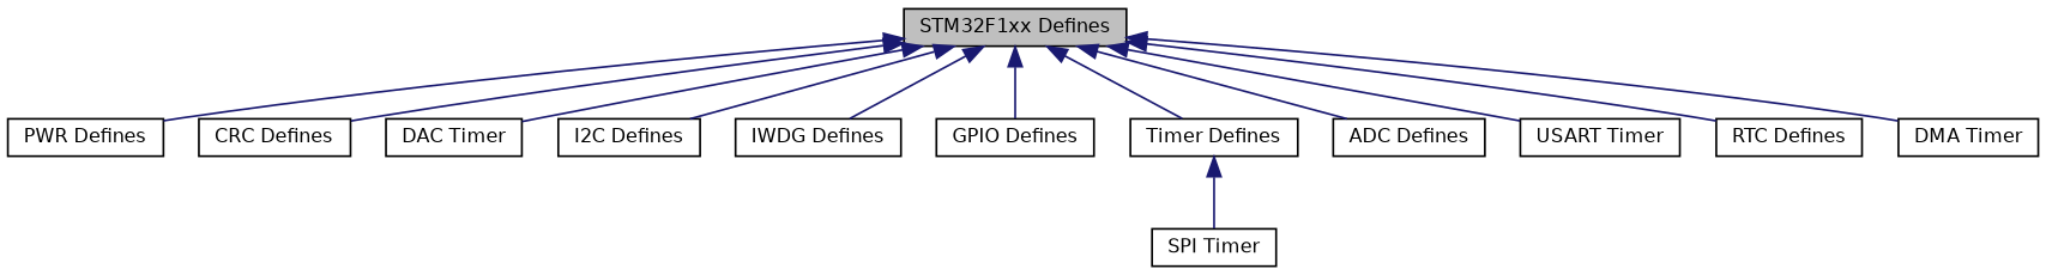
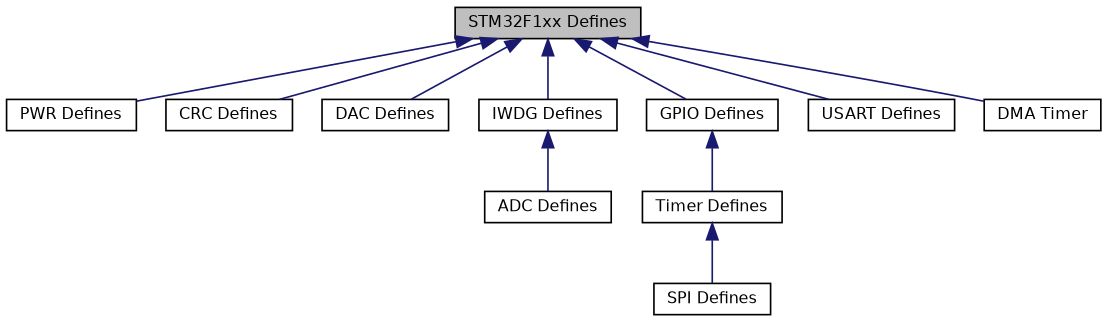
  digraph {
    rankdir=TB
    node [color=black fillcolor=white fontname=Helvetica fontsize=10 shape=record style=filled]
    edge [color=midnightblue dir=back fontname=Helvetica fontsize=10 labelfontname=Helvetica labelfontsize=10 shape=plaintext style=solid]
    n1 [height=0.2 label="PWR Defines" width=0.4]
    n2 [fillcolor=grey75 fontcolor=black height=0.2 label="STM32F1xx Defines" width=0.4]
    n3 [height=0.2 label="CRC Defines" width=0.4]
-   n4 [height=0.2 label="DAC Timer" width=0.4]
-   n5 [height=0.2 label="I2C Defines" width=0.4]
+   n4 [height=0.2 label="DAC Defines" width=0.4]
    n6 [height=0.2 label="IWDG Defines" width=0.4]
    n7 [height=0.2 label="GPIO Defines" width=0.4]
    n8 [height=0.2 label="Timer Defines" width=0.4]
    n9 [height=0.2 label="ADC Defines" width=0.4]
-   n10 [height=0.2 label="USART Timer" width=0.4]
-   n11 [height=0.2 label="RTC Defines" width=0.4]
+   n10 [height=0.2 label="USART Defines" width=0.4]
    n12 [height=0.2 label="DMA Timer" width=0.4]
-   n13 [height=0.2 label="SPI Timer" width=0.4]
+   n13 [height=0.2 label="SPI Defines" width=0.4]
    n2 -> n1
    n2 -> n3
    n2 -> n4
-   n2 -> n5
    n2 -> n6
    n2 -> n7
-   n2 -> n8
-   n2 -> n9
+   n7 -> n8
+   n6 -> n9
    n2 -> n10
-   n2 -> n11
    n2 -> n12
    n8 -> n13
  }
